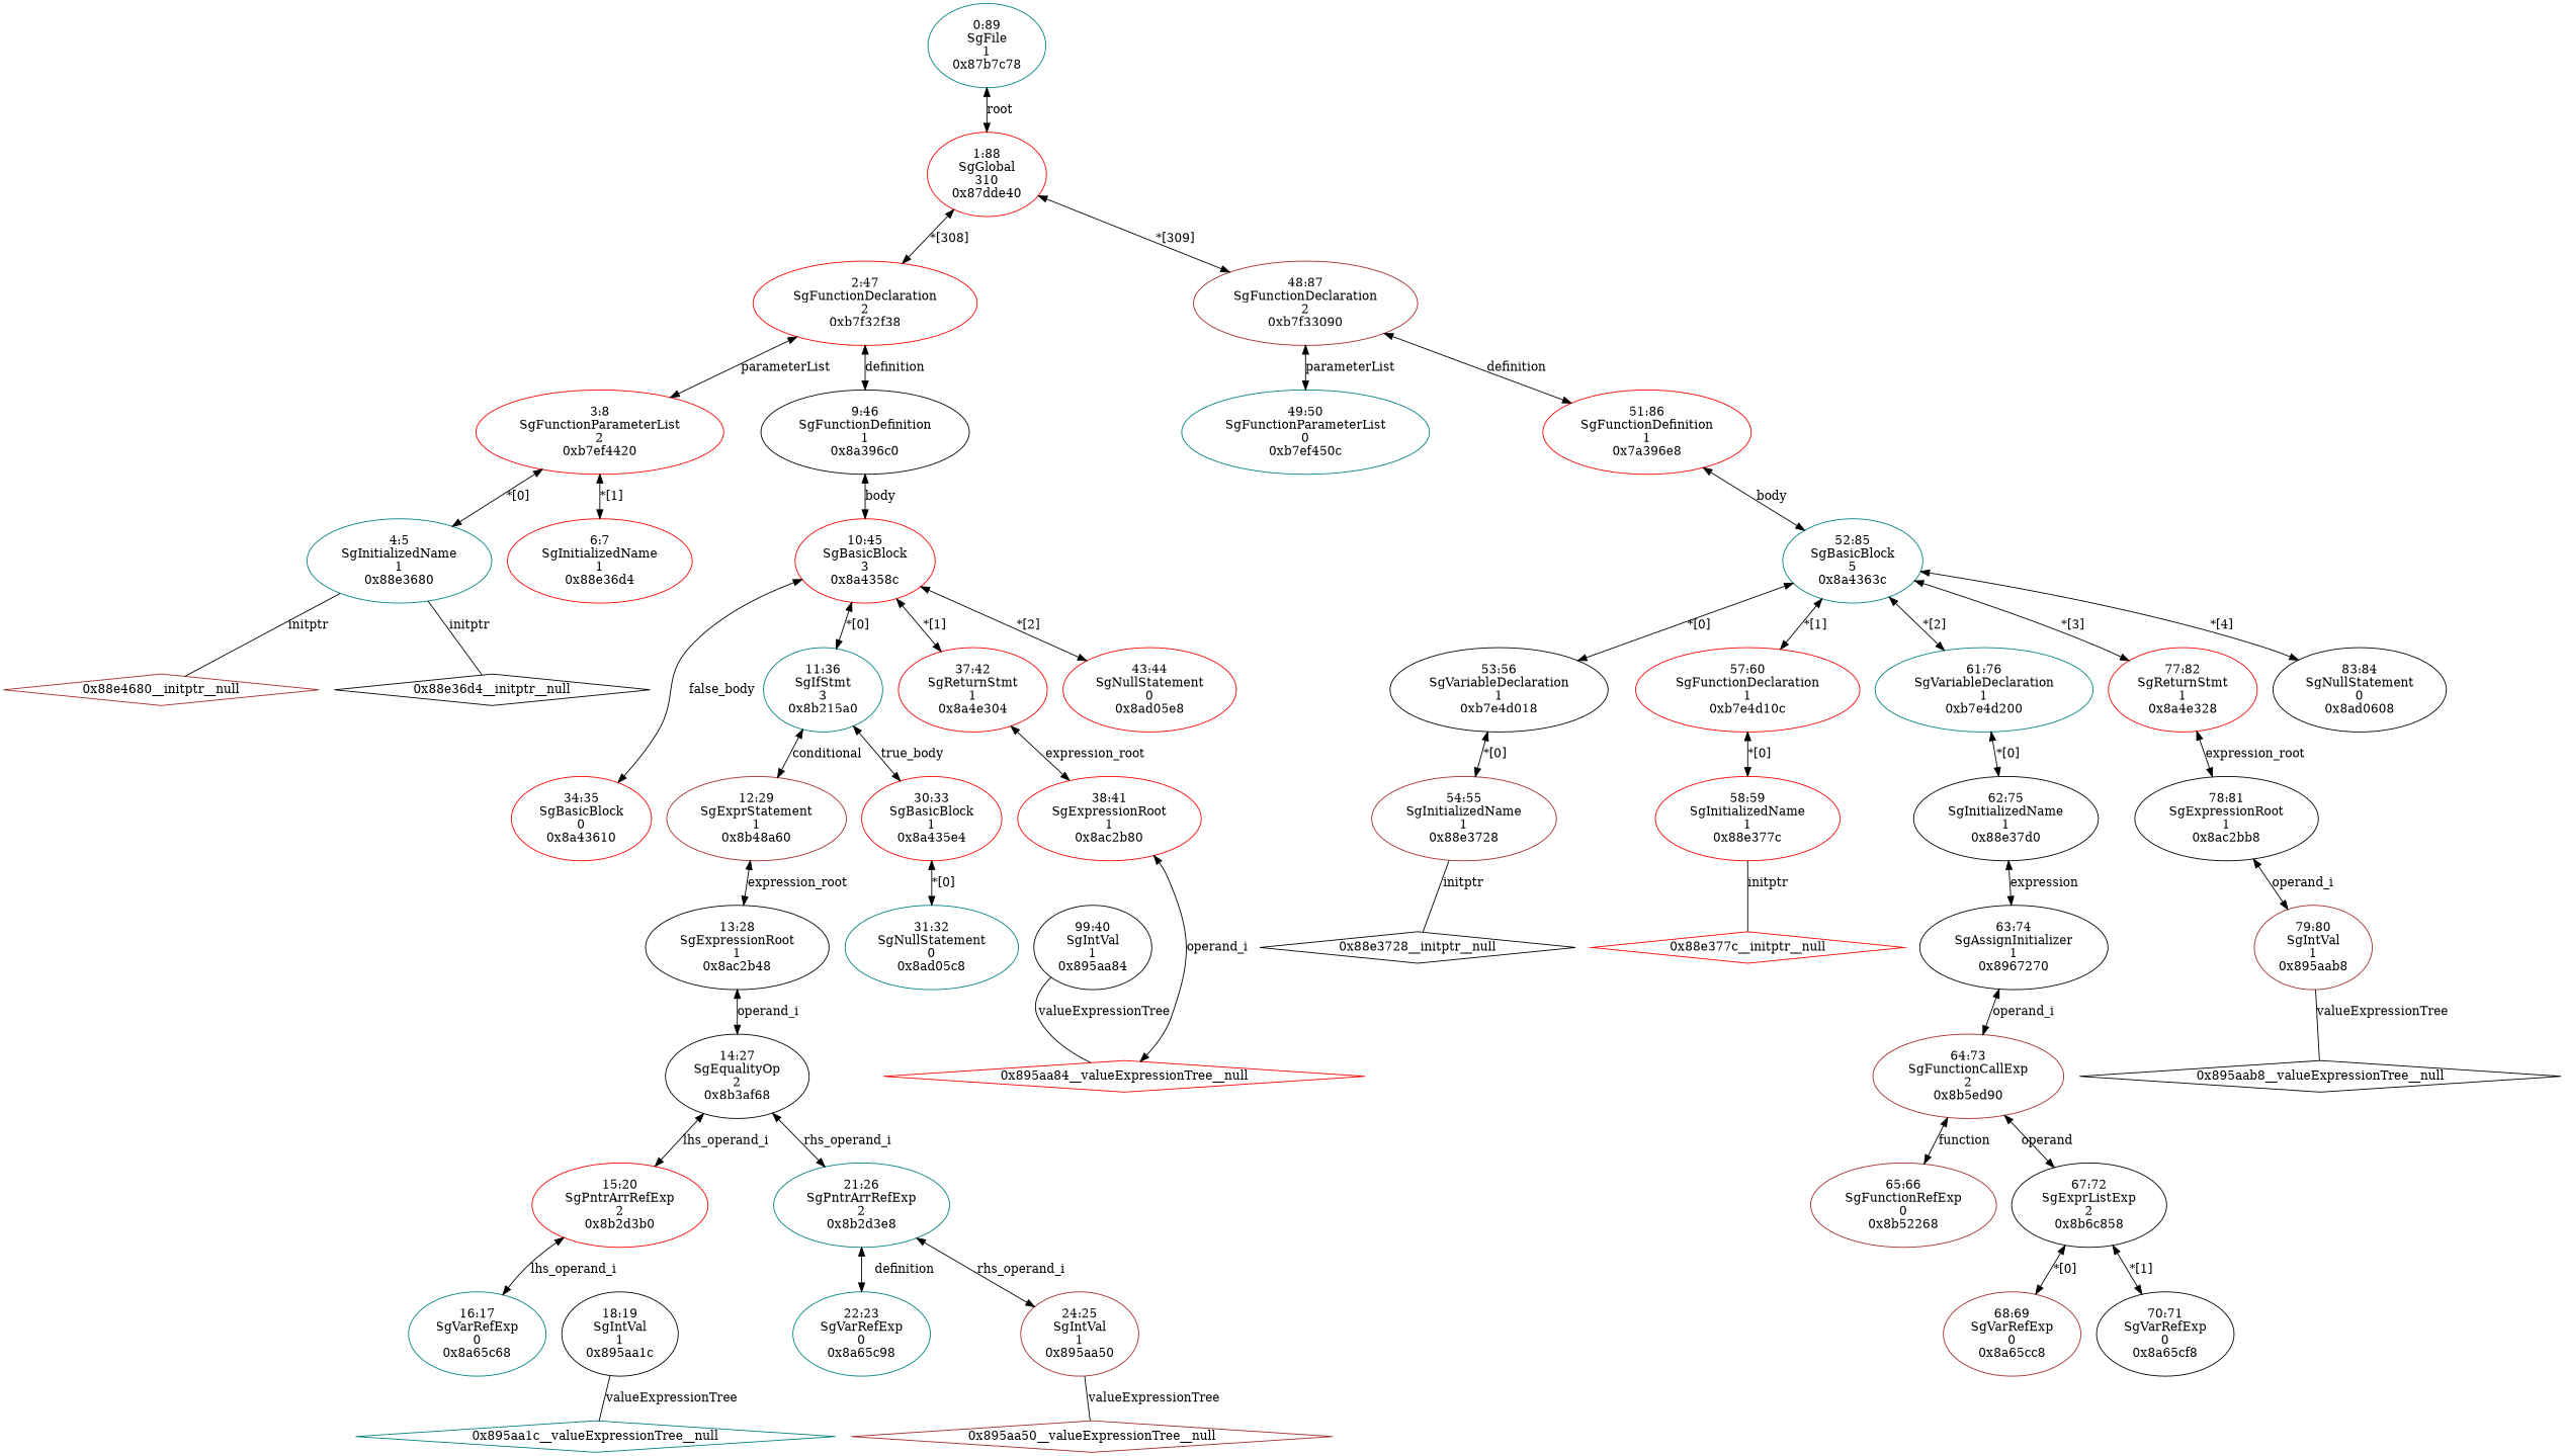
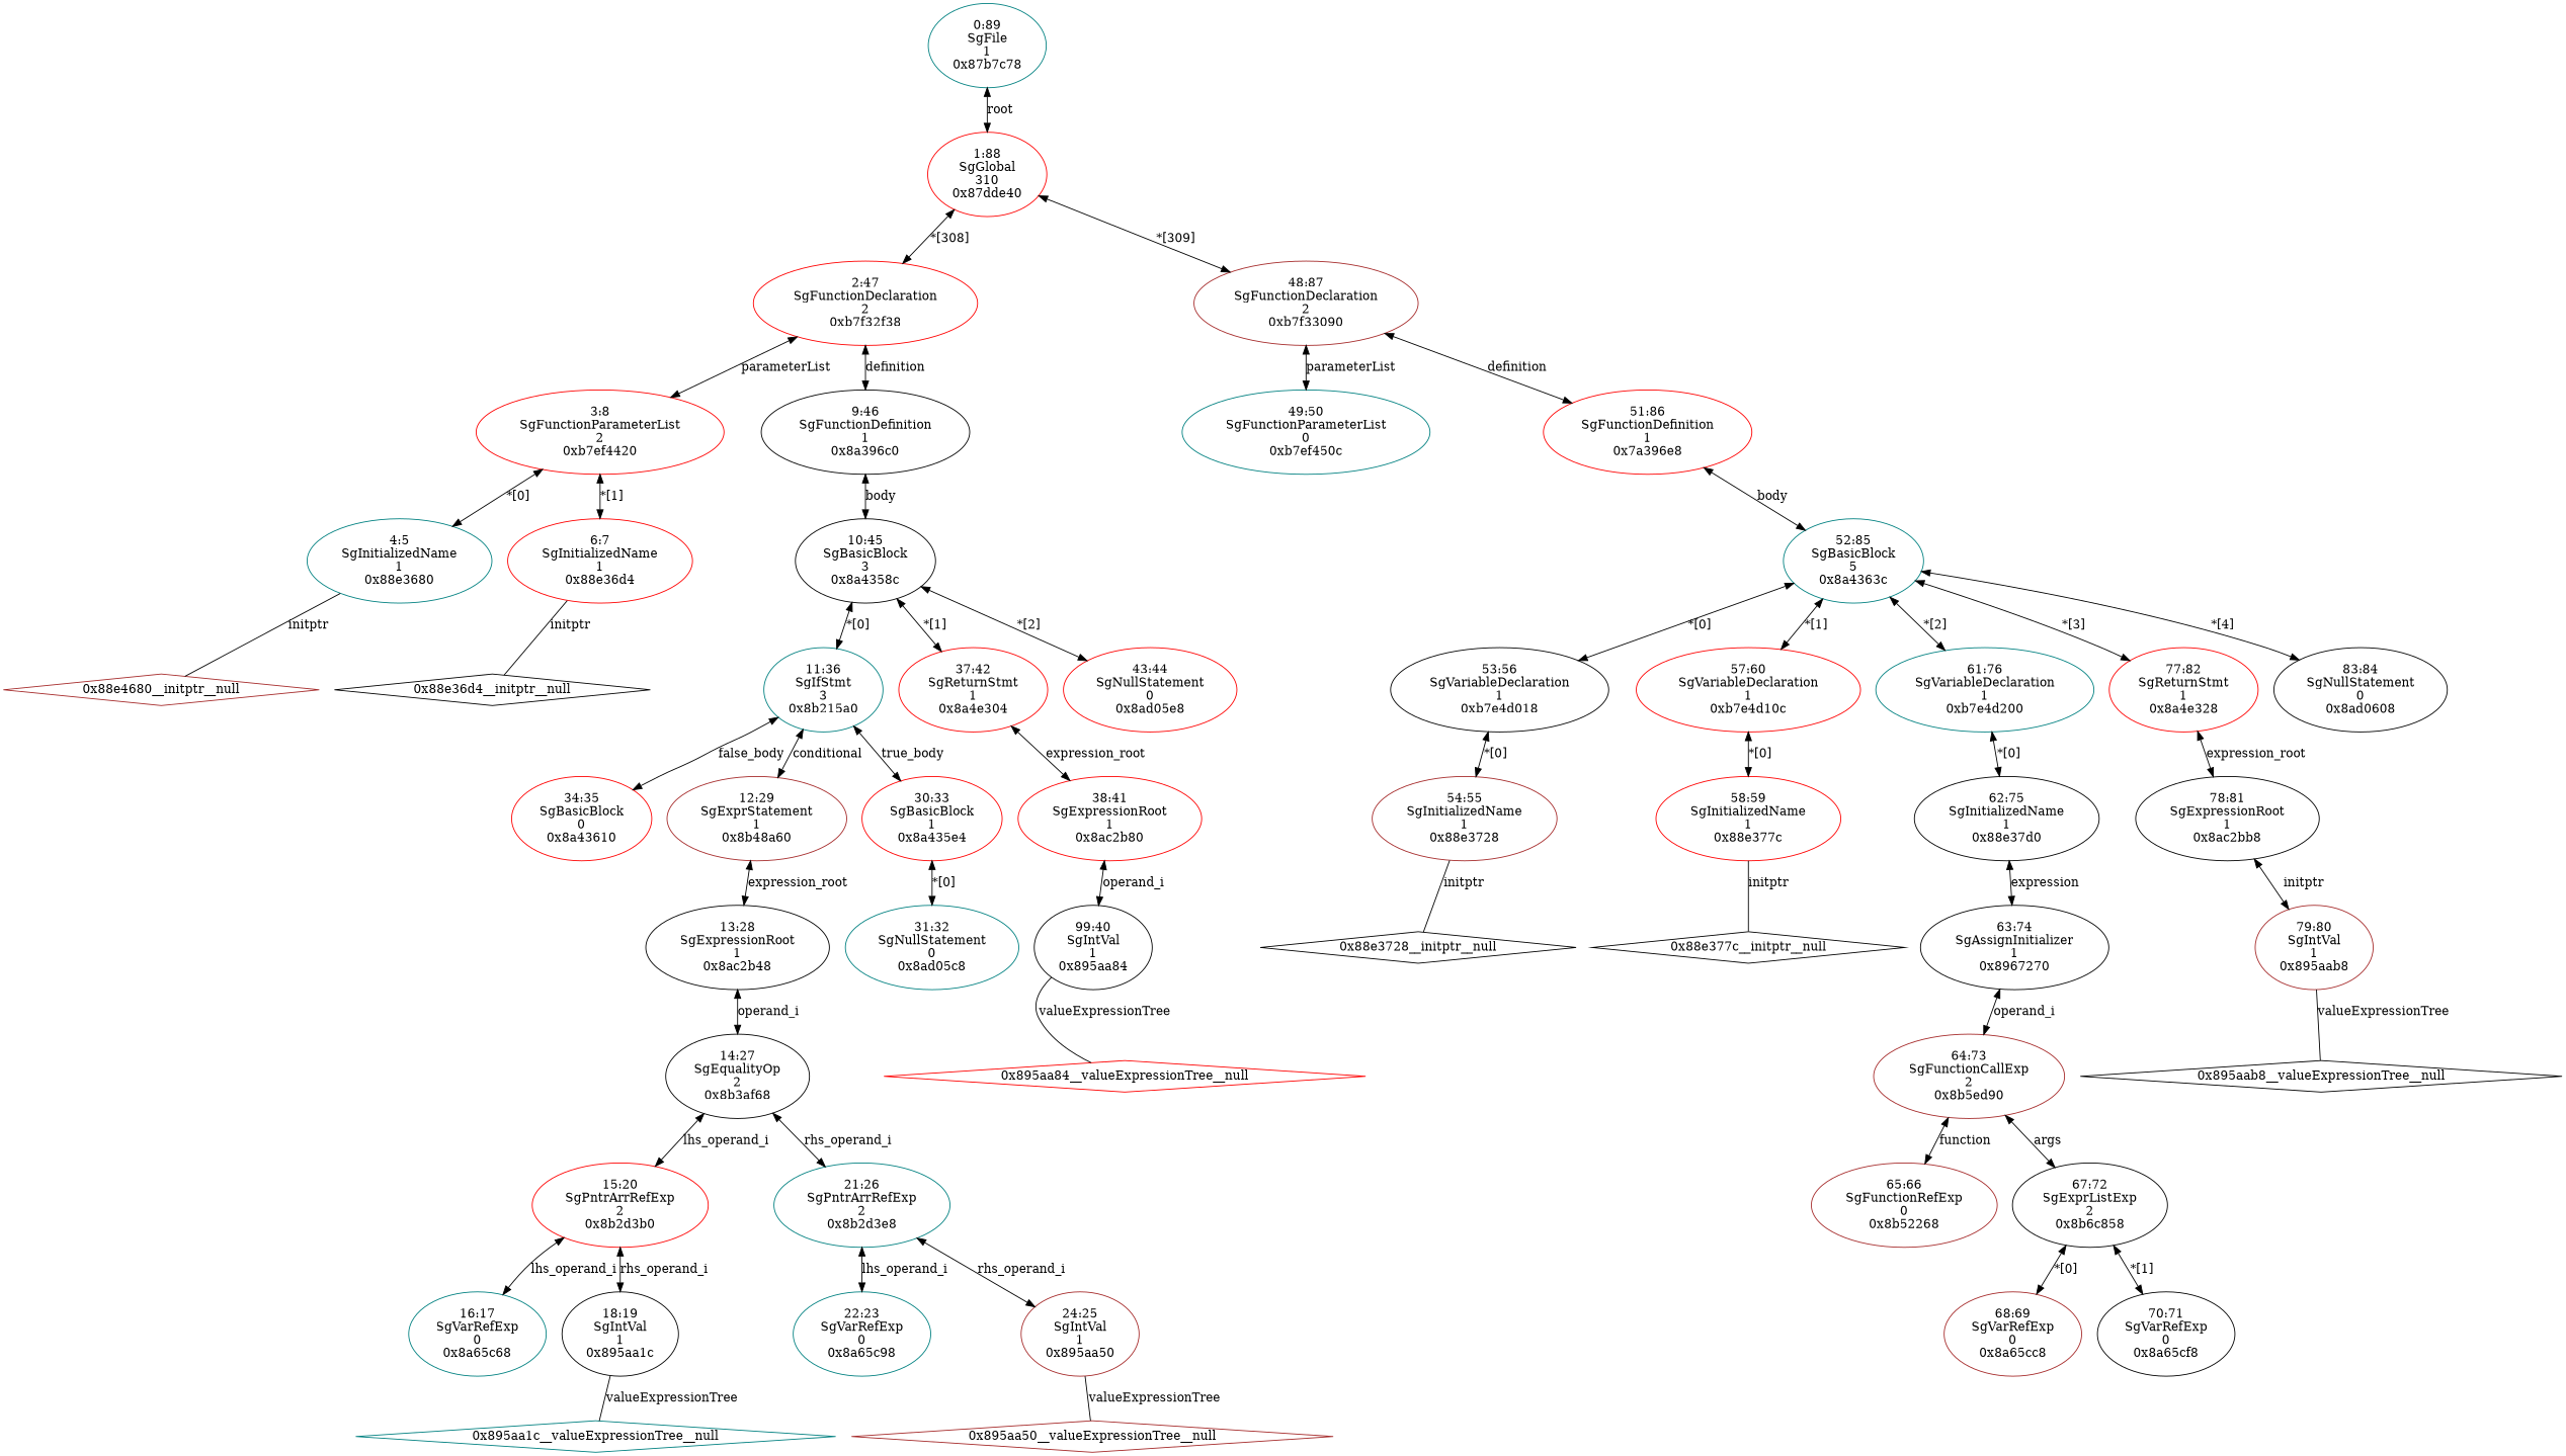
  digraph {
    node [color=red]
    edge [dir=both]
    n1 [color=teal label="4:5\nSgInitializedName\n1\n0x88e3680\n"]
    n2 [color=brown label="0x88e4680__initptr__null" shape=diamond]
    n3 [label="6:7\nSgInitializedName\n1\n0x88e36d4\n"]
    "0x88e36d4__initptr__null" [color=black shape=diamond]
    n5 [label="3:8\nSgFunctionParameterList\n2\n0xb7ef4420\n"]
    n6 [color=teal label="16:17\nSgVarRefExp\n0\n0x8a65c68\n"]
    n7 [color=black label="18:19\nSgIntVal\n1\n0x895aa1c\n"]
    "0x895aa1c__valueExpressionTree__null" [color=teal shape=diamond]
    n9 [label="15:20\nSgPntrArrRefExp\n2\n0x8b2d3b0\n"]
    n10 [color=teal label="22:23\nSgVarRefExp\n0\n0x8a65c98\n"]
    n11 [color=brown label="24:25\nSgIntVal\n1\n0x895aa50\n"]
    "0x895aa50__valueExpressionTree__null" [color=brown shape=diamond]
    n13 [color=teal label="21:26\nSgPntrArrRefExp\n2\n0x8b2d3e8\n"]
    n14 [color=black label="14:27\nSgEqualityOp\n2\n0x8b3af68\n"]
    n15 [color=black label="13:28\nSgExpressionRoot\n1\n0x8ac2b48\n"]
    n16 [color=brown label="12:29\nSgExprStatement\n1\n0x8b48a60\n"]
    n17 [color=teal label="31:32\nSgNullStatement\n0\n0x8ad05c8\n"]
    n18 [label="30:33\nSgBasicBlock\n1\n0x8a435e4\n"]
    n19 [label="34:35\nSgBasicBlock\n0\n0x8a43610\n"]
    n20 [color=teal label="11:36\nSgIfStmt\n3\n0x8b215a0\n"]
    n21 [color=black label="99:40\nSgIntVal\n1\n0x895aa84\n"]
    "0x895aa84__valueExpressionTree__null" [shape=diamond]
    n23 [label="38:41\nSgExpressionRoot\n1\n0x8ac2b80\n"]
    n24 [label="37:42\nSgReturnStmt\n1\n0x8a4e304\n"]
    n25 [label="43:44\nSgNullStatement\n0\n0x8ad05e8\n"]
-   n26 [label="10:45\nSgBasicBlock\n3\n0x8a4358c\n"]
+   n26 [color=black label="10:45\nSgBasicBlock\n3\n0x8a4358c\n"]
    n27 [color=black label="9:46\nSgFunctionDefinition\n1\n0x8a396c0\n"]
    n28 [label="2:47\nSgFunctionDeclaration\n2\n0xb7f32f38\n"]
    n29 [color=teal label="49:50\nSgFunctionParameterList\n0\n0xb7ef450c\n"]
    n30 [color=brown label="54:55\nSgInitializedName\n1\n0x88e3728\n"]
    "0x88e3728__initptr__null" [color=black shape=diamond]
    n32 [color=black label="53:56\nSgVariableDeclaration\n1\n0xb7e4d018\n"]
    n33 [label="58:59\nSgInitializedName\n1\n0x88e377c\n"]
-   "0x88e377c__initptr__null" [shape=diamond]
-   n35 [label="57:60\nSgFunctionDeclaration\n1\n0xb7e4d10c\n"]
+   "0x88e377c__initptr__null" [color=black shape=diamond]
+   n35 [label="57:60\nSgVariableDeclaration\n1\n0xb7e4d10c\n"]
    n36 [color=brown label="65:66\nSgFunctionRefExp\n0\n0x8b52268\n"]
    n37 [color=brown label="68:69\nSgVarRefExp\n0\n0x8a65cc8\n"]
    n38 [color=black label="70:71\nSgVarRefExp\n0\n0x8a65cf8\n"]
    n39 [color=black label="67:72\nSgExprListExp\n2\n0x8b6c858\n"]
    n40 [color=brown label="64:73\nSgFunctionCallExp\n2\n0x8b5ed90\n"]
    n41 [color=black label="63:74\nSgAssignInitializer\n1\n0x8967270\n"]
    n42 [color=black label="62:75\nSgInitializedName\n1\n0x88e37d0\n"]
    n43 [color=teal label="61:76\nSgVariableDeclaration\n1\n0xb7e4d200\n"]
    n44 [color=brown label="79:80\nSgIntVal\n1\n0x895aab8\n"]
    "0x895aab8__valueExpressionTree__null" [color=black shape=diamond]
    n46 [color=black label="78:81\nSgExpressionRoot\n1\n0x8ac2bb8\n"]
    n47 [label="77:82\nSgReturnStmt\n1\n0x8a4e328\n"]
    n48 [color=black label="83:84\nSgNullStatement\n0\n0x8ad0608\n"]
    n49 [color=teal label="52:85\nSgBasicBlock\n5\n0x8a4363c\n"]
    n50 [label="51:86\nSgFunctionDefinition\n1\n0x7a396e8\n"]
    n51 [color=brown label="48:87\nSgFunctionDeclaration\n2\n0xb7f33090\n"]
    n52 [label="1:88\nSgGlobal\n310\n0x87dde40\n"]
    n53 [color=teal label="0:89\nSgFile\n1\n0x87b7c78\n"]
    n1 -> n2 [dir=none label=initptr]
-   n1 -> "0x88e36d4__initptr__null" [dir=none label=initptr]
+   n3 -> "0x88e36d4__initptr__null" [dir=none label=initptr]
    n5 -> n1 [label="*[0]"]
    n5 -> n3 [label="*[1]"]
    n7 -> "0x895aa1c__valueExpressionTree__null" [dir=none label=valueExpressionTree]
    n9 -> n6 [label=lhs_operand_i]
+   n9 -> n7 [label=rhs_operand_i]
    n11 -> "0x895aa50__valueExpressionTree__null" [dir=none label=valueExpressionTree]
-   n13 -> n10 [label=definition]
+   n13 -> n10 [label=lhs_operand_i]
    n13 -> n11 [label=rhs_operand_i]
    n14 -> n9 [label=lhs_operand_i]
    n14 -> n13 [label=rhs_operand_i]
    n15 -> n14 [label=operand_i]
    n16 -> n15 [label=expression_root]
    n18 -> n17 [label="*[0]"]
    n20 -> n16 [label=conditional]
    n20 -> n18 [label=true_body]
-   n26 -> n19 [label=false_body]
+   n20 -> n19 [label=false_body]
    n21 -> "0x895aa84__valueExpressionTree__null" [dir=none label=valueExpressionTree]
-   n23 -> "0x895aa84__valueExpressionTree__null" [label=operand_i]
+   n23 -> n21 [label=operand_i]
    n24 -> n23 [label=expression_root]
    n26 -> n20 [label="*[0]"]
    n26 -> n24 [label="*[1]"]
    n26 -> n25 [label="*[2]"]
    n27 -> n26 [label=body]
    n28 -> n5 [label=parameterList]
    n28 -> n27 [label=definition]
    n30 -> "0x88e3728__initptr__null" [dir=none label=initptr]
    n32 -> n30 [label="*[0]"]
    n33 -> "0x88e377c__initptr__null" [dir=none label=initptr]
    n35 -> n33 [label="*[0]"]
    n39 -> n37 [label="*[0]"]
    n39 -> n38 [label="*[1]"]
    n40 -> n36 [label=function]
-   n40 -> n39 [label=operand]
+   n40 -> n39 [label=args]
    n41 -> n40 [label=operand_i]
    n42 -> n41 [label=expression]
    n43 -> n42 [label="*[0]"]
    n44 -> "0x895aab8__valueExpressionTree__null" [dir=none label=valueExpressionTree]
-   n46 -> n44 [label=operand_i]
+   n46 -> n44 [label=initptr]
    n47 -> n46 [label=expression_root]
    n49 -> n32 [label="*[0]"]
    n49 -> n35 [label="*[1]"]
    n49 -> n43 [label="*[2]"]
    n49 -> n47 [label="*[3]"]
    n49 -> n48 [label="*[4]"]
    n50 -> n49 [label=body]
    n51 -> n29 [label=parameterList]
    n51 -> n50 [label=definition]
    n52 -> n28 [label="*[308]"]
    n52 -> n51 [label="*[309]"]
    n53 -> n52 [label=root]
  }
